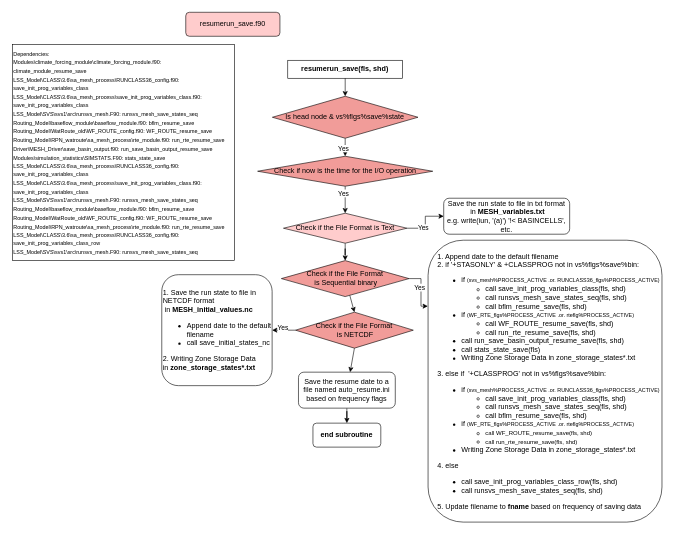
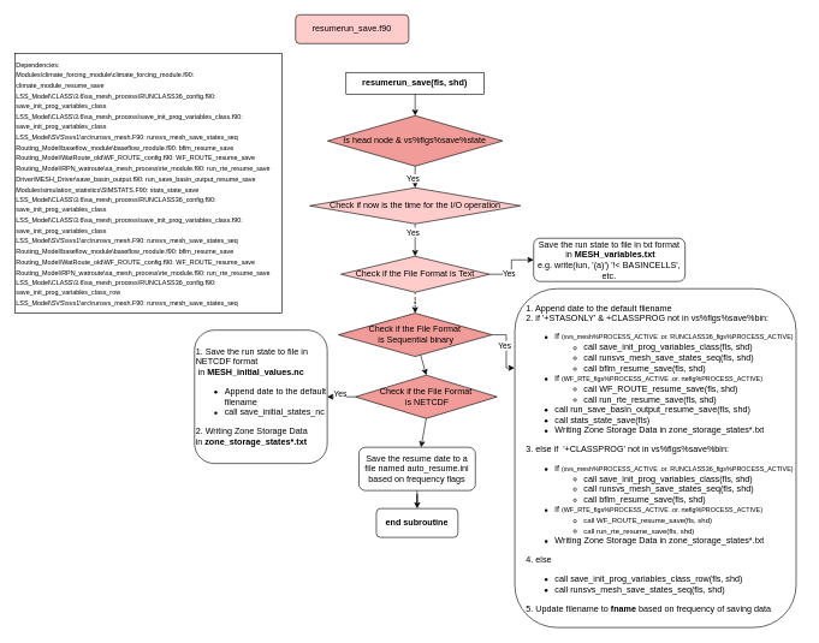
  <mxCell id="0" />
  <mxCell id="1" parent="0" />
- <mxCell id="2" value="resumerun_save.f90" style="rounded=1;whiteSpace=wrap;html=1;fillColor=#FFCCCC;" vertex="1" parent="1"><mxGeometry x="309" y="20" width="157" height="40" as="geometry" /></mxCell>
+ <mxCell id="2" value="resumerun_save.f90" style="rounded=1;whiteSpace=wrap;html=1;fillColor=#FFCCCC;" vertex="1" parent="1"><mxGeometry x="409" width="157" height="40" as="geometry" y="20" /></mxCell>
  <mxCell id="3" value="&lt;div&gt;&lt;font style=&quot;font-size: 9px;&quot;&gt;Dependencies:&lt;/font&gt;&lt;/div&gt;&lt;div&gt;&lt;div&gt;&lt;font style=&quot;font-size: 9px;&quot;&gt;Modules\climate_forcing_module\climate_forcing_module.f90: climate_module_resume_save&lt;/font&gt;&lt;/div&gt;&lt;div&gt;&lt;font style=&quot;font-size: 9px;&quot;&gt;LSS_Model\CLASS\3.6\sa_mesh_process\RUNCLASS36_config.f90: save_init_prog_variables_class&lt;/font&gt;&lt;/div&gt;&lt;div&gt;&lt;font style=&quot;font-size: 9px;&quot;&gt;LSS_Model\CLASS\3.6\sa_mesh_process\save_init_prog_variables_class.f90: save_init_prog_variables_class&lt;/font&gt;&lt;/div&gt;&lt;div&gt;&lt;font style=&quot;font-size: 9px;&quot;&gt;LSS_Model\SVS\svs1\src\runsvs_mesh.F90: runsvs_mesh_save_states_seq&lt;/font&gt;&lt;/div&gt;&lt;div&gt;&lt;font style=&quot;font-size: 9px;&quot;&gt;Routing_Model\baseflow_module\baseflow_module.f90: bflm_resume_save&lt;/font&gt;&lt;/div&gt;&lt;div&gt;&lt;font style=&quot;font-size: 9px;&quot;&gt;Routing_Model\WatRoute_old\WF_ROUTE_config.f90: WF_ROUTE_resume_save&lt;/font&gt;&lt;/div&gt;&lt;div&gt;&lt;font style=&quot;font-size: 9px;&quot;&gt;Routing_Model\RPN_watroute\sa_mesh_process\rte_module.f90: run_rte_resume_save&lt;/font&gt;&lt;/div&gt;&lt;div&gt;&lt;font style=&quot;font-size: 9px;&quot;&gt;Driver\MESH_Driver\save_basin_output.f90: run_save_basin_output_resume_save&lt;/font&gt;&lt;/div&gt;&lt;div&gt;&lt;font style=&quot;font-size: 9px;&quot;&gt;Modules\simulation_statistics\SIMSTATS.F90: stats_state_save&lt;/font&gt;&lt;/div&gt;&lt;div&gt;&lt;font style=&quot;font-size: 9px;&quot;&gt;LSS_Model\CLASS\3.6\sa_mesh_process\RUNCLASS36_config.f90: save_init_prog_variables_class&lt;/font&gt;&lt;/div&gt;&lt;div&gt;&lt;font style=&quot;font-size: 9px;&quot;&gt;LSS_Model\CLASS\3.6\sa_mesh_process\save_init_prog_variables_class.f90: save_init_prog_variables_class&lt;/font&gt;&lt;/div&gt;&lt;div&gt;&lt;font style=&quot;font-size: 9px;&quot;&gt;LSS_Model\SVS\svs1\src\runsvs_mesh.F90: runsvs_mesh_save_states_seq&lt;/font&gt;&lt;/div&gt;&lt;div&gt;&lt;font style=&quot;font-size: 9px;&quot;&gt;Routing_Model\baseflow_module\baseflow_module.f90: bflm_resume_save&lt;/font&gt;&lt;/div&gt;&lt;div&gt;&lt;font style=&quot;font-size: 9px;&quot;&gt;Routing_Model\WatRoute_old\WF_ROUTE_config.f90: WF_ROUTE_resume_save&lt;/font&gt;&lt;/div&gt;&lt;div&gt;&lt;font style=&quot;font-size: 9px;&quot;&gt;Routing_Model\RPN_watroute\sa_mesh_process\rte_module.f90: run_rte_resume_save&lt;/font&gt;&lt;/div&gt;&lt;div&gt;&lt;font style=&quot;font-size: 9px;&quot;&gt;LSS_Model\CLASS\3.6\sa_mesh_process\RUNCLASS36_config.f90: save_init_prog_variables_class_row&lt;/font&gt;&lt;/div&gt;&lt;div&gt;&lt;font style=&quot;font-size: 9px;&quot;&gt;LSS_Model\SVS\svs1\src\runsvs_mesh.F90: runsvs_mesh_save_states_seq&lt;/font&gt;&lt;/div&gt;&lt;/div&gt;" style="rounded=0;whiteSpace=wrap;html=1;align=left;" vertex="1" parent="1"><mxGeometry x="20.2" y="74" width="370" height="360" as="geometry" /></mxCell>
  <mxCell id="4" value="resumerun_save(fls, shd)" style="whiteSpace=wrap;html=1;fontStyle=1;rounded=0;" vertex="1" parent="1"><mxGeometry x="479.08" y="100" width="191.49" height="30" as="geometry" /></mxCell>
  <mxCell id="5" value="" style="edgeStyle=orthogonalEdgeStyle;rounded=0;orthogonalLoop=1;jettySize=auto;html=1;" edge="1" parent="1" source="7" target="11"><mxGeometry relative="1" as="geometry" /></mxCell>
  <mxCell id="6" value="Yes" style="edgeLabel;html=1;align=center;verticalAlign=middle;resizable=0;points=[];" vertex="1" connectable="0" parent="5"><mxGeometry x="-0.333" y="-3" relative="1" as="geometry"><mxPoint as="offset" /></mxGeometry></mxCell>
  <mxCell id="7" value="Is head node &amp;amp;&amp;nbsp;vs%flgs%save%state" style="rhombus;whiteSpace=wrap;html=1;fillColor=#F19C99;" vertex="1" parent="1"><mxGeometry x="453.44" y="160" width="242.77" height="70" as="geometry" /></mxCell>
  <mxCell id="8" style="edgeStyle=orthogonalEdgeStyle;rounded=0;orthogonalLoop=1;jettySize=auto;html=1;exitX=0.5;exitY=1;exitDx=0;exitDy=0;entryX=0.5;entryY=0;entryDx=0;entryDy=0;" edge="1" parent="1" source="4" target="7"><mxGeometry relative="1" as="geometry" /></mxCell>
  <mxCell id="9" value="" style="edgeStyle=orthogonalEdgeStyle;rounded=0;orthogonalLoop=1;jettySize=auto;html=1;" edge="1" parent="1" source="11" target="16"><mxGeometry relative="1" as="geometry"><mxPoint x="576.9" y="385" as="targetPoint" /></mxGeometry></mxCell>
  <mxCell id="10" value="Yes" style="edgeLabel;html=1;align=center;verticalAlign=middle;resizable=0;points=[];" vertex="1" connectable="0" parent="9"><mxGeometry x="-0.501" y="-3" relative="1" as="geometry"><mxPoint as="offset" /></mxGeometry></mxCell>
- <mxCell id="11" value="Check if now is the time for the I/O operation" style="rhombus;whiteSpace=wrap;html=1;fillColor=#F19C99;" vertex="1" parent="1"><mxGeometry x="428.81" y="260" width="292" height="50" as="geometry" /></mxCell>
+ <mxCell id="11" value="Check if now is the time for the I/O operation" style="rhombus;whiteSpace=wrap;html=1;fillColor=#ffcccc;" vertex="1" parent="1"><mxGeometry x="428.81" y="260" width="292" height="50" as="geometry" /></mxCell>
  <mxCell id="12" value="Save the run state to file in txt format&lt;div&gt;&amp;nbsp;in&amp;nbsp;&lt;b&gt;MESH_variables.txt&lt;/b&gt;&lt;/div&gt;&lt;div&gt;e.g.&amp;nbsp;&lt;span style=&quot;background-color: initial;&quot;&gt;write(iun, '(a)') '!&amp;lt; BASINCELLS', etc.&lt;/span&gt;&lt;/div&gt;" style="rounded=1;whiteSpace=wrap;html=1;" vertex="1" parent="1"><mxGeometry x="739.08" y="330" width="210" height="60" as="geometry" /></mxCell>
- <mxCell id="13" style="edgeStyle=orthogonalEdgeStyle;rounded=0;orthogonalLoop=1;jettySize=auto;html=1;" edge="1" parent="1" source="16" target="18"><mxGeometry relative="1" as="geometry" /></mxCell>
+ <mxCell id="13" style="edgeStyle=orthogonalEdgeStyle;rounded=0;orthogonalLoop=1;jettySize=auto;html=1;dashed=1;" edge="1" parent="1" source="16" target="18"><mxGeometry relative="1" as="geometry" /></mxCell>
  <mxCell id="14" style="edgeStyle=orthogonalEdgeStyle;rounded=0;orthogonalLoop=1;jettySize=auto;html=1;entryX=0;entryY=0.5;entryDx=0;entryDy=0;" edge="1" parent="1" source="16" target="12"><mxGeometry relative="1" as="geometry" /></mxCell>
  <mxCell id="15" value="Yes" style="edgeLabel;html=1;align=center;verticalAlign=middle;resizable=0;points=[];" vertex="1" connectable="0" parent="14"><mxGeometry x="-0.238" y="4" relative="1" as="geometry"><mxPoint as="offset" /></mxGeometry></mxCell>
  <mxCell id="16" value="Check if the File Format is Text" style="rhombus;whiteSpace=wrap;html=1;fillColor=#ffcccc;" vertex="1" parent="1"><mxGeometry x="471.9" y="355" width="205.82" height="50" as="geometry" /></mxCell>
  <mxCell id="17" style="rounded=0;orthogonalLoop=1;jettySize=auto;html=1;entryX=0.5;entryY=0;entryDx=0;entryDy=0;" edge="1" parent="1" source="18" target="27"><mxGeometry relative="1" as="geometry" /></mxCell>
  <mxCell id="18" value="Check if the File Format&lt;div&gt;&amp;nbsp;is Sequential binary&lt;/div&gt;" style="rhombus;whiteSpace=wrap;html=1;fillColor=#F19C99;" vertex="1" parent="1"><mxGeometry x="468.42" y="434" width="212.79" height="60" as="geometry" /></mxCell>
  <mxCell id="19" value="&lt;br&gt;&lt;blockquote style=&quot;margin: 0 0 0 40px; border: none; padding: 0px;&quot;&gt;&lt;div&gt;&lt;span style=&quot;background-color: initial;&quot;&gt;&lt;br&gt;&lt;/span&gt;&lt;/div&gt;&lt;div&gt;&lt;br&gt;&lt;/div&gt;&lt;div&gt;&lt;br&gt;&lt;/div&gt;&lt;div&gt;&lt;br&gt;&lt;/div&gt;&lt;/blockquote&gt;" style="rounded=1;whiteSpace=wrap;html=1;align=left;" vertex="1" parent="1"><mxGeometry x="713" y="400" width="390" height="470" as="geometry" /></mxCell>
  <mxCell id="20" value="&lt;div&gt;1. Append date to the default filename&lt;/div&gt;&lt;div&gt;2. if '+STASONLY' &amp;amp; +CLASSPROG not in vs%flgs%save%bin:&lt;/div&gt;&lt;ul&gt;&lt;li&gt;if&amp;nbsp;&lt;font style=&quot;font-size: 9px;&quot;&gt;(svs_mesh%PROCESS_ACTIVE .or. RUNCLASS36_flgs%PROCESS_ACTIVE)&lt;/font&gt;&lt;/li&gt;&lt;ul&gt;&lt;li&gt;&lt;font style=&quot;font-size: 12px;&quot;&gt;call save_init_prog_variables_class(fls, shd)&lt;/font&gt;&lt;/li&gt;&lt;li&gt;&lt;font style=&quot;font-size: 12px;&quot;&gt;call runsvs_mesh_save_states_seq(fls, shd)&lt;/font&gt;&lt;/li&gt;&lt;li&gt;&lt;font style=&quot;font-size: 12px;&quot;&gt;call bflm_resume_save(fls, shd)&lt;/font&gt;&lt;/li&gt;&lt;/ul&gt;&lt;li&gt;if &lt;font style=&quot;font-size: 9px;&quot;&gt;(WF_RTE_flgs%PROCESS_ACTIVE .or. rteflg%PROCESS_ACTIVE)&lt;/font&gt;&lt;/li&gt;&lt;ul&gt;&lt;li style=&quot;&quot;&gt;&lt;font style=&quot;font-size: 12px;&quot;&gt;call WF_ROUTE_resume_save(fls, shd)&lt;/font&gt;&lt;/li&gt;&lt;li style=&quot;&quot;&gt;&lt;font style=&quot;font-size: 12px;&quot;&gt;call run_rte_resume_save(fls, shd)&lt;/font&gt;&lt;/li&gt;&lt;/ul&gt;&lt;li style=&quot;&quot;&gt;&lt;font style=&quot;font-size: 12px;&quot;&gt;call run_save_basin_output_resume_save(fls, shd)&lt;/font&gt;&lt;/li&gt;&lt;li style=&quot;&quot;&gt;&lt;font style=&quot;font-size: 12px;&quot;&gt;call stats_state_save(fls)&lt;/font&gt;&lt;/li&gt;&lt;li&gt;&lt;span style=&quot;background-color: initial;&quot;&gt;Writing Zone Storage Data in zone_storage_states*.txt&lt;br&gt;&lt;/span&gt;&lt;/li&gt;&lt;/ul&gt;&lt;span style=&quot;background-color: initial;&quot;&gt;3. else if&amp;nbsp;&lt;/span&gt;&amp;nbsp;'+CLASSPROG' not in vs%flgs%save%bin:&lt;div&gt;&lt;ul&gt;&lt;li&gt;if &lt;font style=&quot;font-size: 9px;&quot;&gt;(svs_mesh%PROCESS_ACTIVE .or. RUNCLASS36_flgs%PROCESS_ACTIVE)&lt;/font&gt;&lt;/li&gt;&lt;ul&gt;&lt;li&gt;call save_init_prog_variables_class(fls, shd)&lt;/li&gt;&lt;li style=&quot;&quot;&gt;call runsvs_mesh_save_states_seq(fls, shd)&lt;/li&gt;&lt;li style=&quot;&quot;&gt;call bflm_resume_save(fls, shd)&lt;/li&gt;&lt;/ul&gt;&lt;li&gt;if &lt;font style=&quot;font-size: 9px;&quot;&gt;(WF_RTE_flgs%PROCESS_ACTIVE .or. rteflg%PROCESS_ACTIVE)&lt;/font&gt;&lt;/li&gt;&lt;ul&gt;&lt;li style=&quot;&quot;&gt;&lt;font size=&quot;1&quot; style=&quot;&quot;&gt;call WF_ROUTE_resume_save(fls, shd)&lt;/font&gt;&lt;/li&gt;&lt;li style=&quot;&quot;&gt;&lt;font size=&quot;1&quot; style=&quot;&quot;&gt;call run_rte_resume_save(fls, shd)&lt;/font&gt;&lt;/li&gt;&lt;/ul&gt;&lt;li&gt;Writing Zone Storage Data in zone_storage_states*.txt&lt;br&gt;&lt;/li&gt;&lt;/ul&gt;4. else&amp;nbsp;&lt;/div&gt;&lt;div&gt;&lt;div&gt;&lt;ul&gt;&lt;li&gt;call save_init_prog_variables_class_row(fls, shd)&lt;/li&gt;&lt;li&gt;call runsvs_mesh_save_states_seq(fls, shd)&lt;/li&gt;&lt;/ul&gt;5. Update filename to&amp;nbsp;&lt;b&gt;fname&lt;/b&gt; based on frequency of saving data&lt;/div&gt;&lt;/div&gt;" style="text;html=1;align=left;verticalAlign=middle;whiteSpace=wrap;rounded=0;" vertex="1" parent="1"><mxGeometry x="727" y="457.5" width="386" height="355" as="geometry" /></mxCell>
  <mxCell id="21" style="edgeStyle=orthogonalEdgeStyle;rounded=0;orthogonalLoop=1;jettySize=auto;html=1;entryX=0.5;entryY=0;entryDx=0;entryDy=0;" edge="1" parent="1" source="22" target="23"><mxGeometry relative="1" as="geometry" /></mxCell>
  <mxCell id="22" value="Save the resume date to a file named auto_resume.ini based on frequency flags" style="rounded=1;whiteSpace=wrap;html=1;" vertex="1" parent="1"><mxGeometry x="496.93" y="620" width="161.43" height="60" as="geometry" /></mxCell>
  <mxCell id="23" value="end subroutine" style="whiteSpace=wrap;html=1;fillColor=#FFFFFF;rounded=1;fontStyle=1;" vertex="1" parent="1"><mxGeometry x="521.07" y="705" width="113.13" height="40" as="geometry" /></mxCell>
  <mxCell id="24" style="edgeStyle=orthogonalEdgeStyle;rounded=0;orthogonalLoop=1;jettySize=auto;html=1;exitX=0;exitY=0.5;exitDx=0;exitDy=0;entryX=1;entryY=0.5;entryDx=0;entryDy=0;" edge="1" parent="1" source="27" target="28"><mxGeometry relative="1" as="geometry" /></mxCell>
  <mxCell id="25" value="Yes" style="edgeLabel;html=1;align=center;verticalAlign=middle;resizable=0;points=[];" vertex="1" connectable="0" parent="24"><mxGeometry x="0.106" y="-4" relative="1" as="geometry"><mxPoint as="offset" /></mxGeometry></mxCell>
  <mxCell id="26" style="rounded=0;orthogonalLoop=1;jettySize=auto;html=1;exitX=0.5;exitY=1;exitDx=0;exitDy=0;" edge="1" parent="1" source="27" target="22"><mxGeometry relative="1" as="geometry" /></mxCell>
  <mxCell id="27" value="Check if the File Format&lt;div&gt;&amp;nbsp;is NETCDF&lt;/div&gt;" style="rhombus;whiteSpace=wrap;html=1;fillColor=#F19C99;" vertex="1" parent="1"><mxGeometry x="492" y="520" width="196.39" height="60" as="geometry" /></mxCell>
  <mxCell id="28" value="1. Save the run state to file in NETCDF format&lt;div&gt;&amp;nbsp;in&amp;nbsp;&lt;span style=&quot;background-color: initial;&quot;&gt;&lt;b&gt;MESH_initial_values.nc&lt;/b&gt;&lt;/span&gt;&lt;/div&gt;&lt;div&gt;&lt;ul&gt;&lt;li&gt;&lt;span style=&quot;background-color: initial;&quot;&gt;Append date to the default filename&lt;/span&gt;&lt;/li&gt;&lt;li&gt;&lt;span style=&quot;background-color: initial;&quot;&gt;call save_initial_states_nc&lt;/span&gt;&lt;/li&gt;&lt;/ul&gt;2.&amp;nbsp;Writing Zone Storage Data in&amp;nbsp;&lt;b&gt;zone_storage_states*.txt&lt;/b&gt;&lt;br&gt;&lt;/div&gt;" style="rounded=1;whiteSpace=wrap;html=1;align=left;" vertex="1" parent="1"><mxGeometry x="269" y="457.5" width="184" height="185" as="geometry" /></mxCell>
  <mxCell id="29" style="edgeStyle=orthogonalEdgeStyle;rounded=0;orthogonalLoop=1;jettySize=auto;html=1;entryX=-0.001;entryY=0.234;entryDx=0;entryDy=0;entryPerimeter=0;" edge="1" parent="1" source="18" target="19"><mxGeometry relative="1" as="geometry" /></mxCell>
  <mxCell id="30" value="Yes" style="edgeLabel;html=1;align=center;verticalAlign=middle;resizable=0;points=[];" vertex="1" connectable="0" parent="29"><mxGeometry x="-0.11" y="-3" relative="1" as="geometry"><mxPoint as="offset" /></mxGeometry></mxCell>
